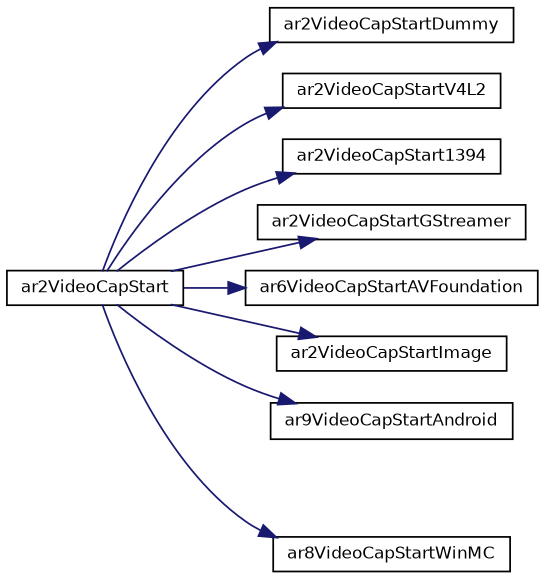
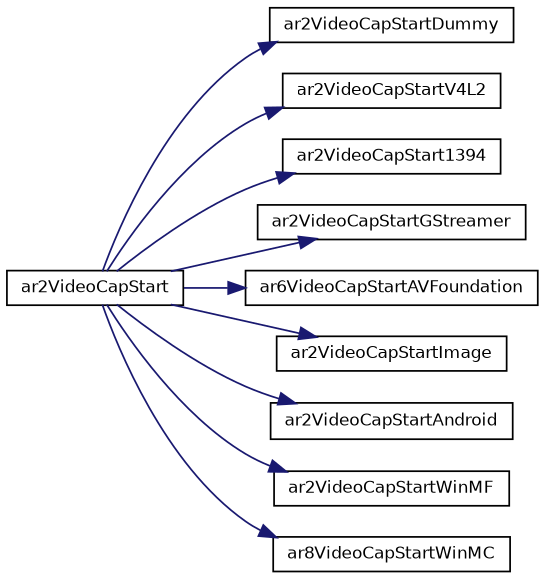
  digraph {
    rankdir=LR
    node [color=black fillcolor=white fontname=Helvetica fontsize=10 shape=record style=filled]
    edge [color=midnightblue fontname=Helvetica fontsize=10 labelfontname=Helvetica labelfontsize=10 style=solid]
    n1 [height=0.2 label=ar2VideoCapStart width=0.4]
    n2 [height=0.2 label=ar2VideoCapStartDummy width=0.4]
    n3 [height=0.2 label=ar2VideoCapStartV4L2 width=0.4]
    n4 [height=0.2 label=ar2VideoCapStart1394 width=0.4]
    n5 [height=0.2 label=ar2VideoCapStartGStreamer width=0.4]
    n6 [height=0.2 label=ar6VideoCapStartAVFoundation width=0.4]
    n7 [height=0.2 label=ar2VideoCapStartImage width=0.4]
-   n8 [height=0.2 label=ar9VideoCapStartAndroid width=0.4]
+   n8 [height=0.2 label=ar2VideoCapStartAndroid width=0.4]
+   n9 [height=0.2 label=ar2VideoCapStartWinMF width=0.4]
    n10 [height=0.2 label=ar8VideoCapStartWinMC width=0.4]
    n1 -> n2
    n1 -> n3
    n1 -> n4
    n1 -> n5
    n1 -> n6
    n1 -> n7
    n1 -> n8
+   n1 -> n9
    n1 -> n10
  }
